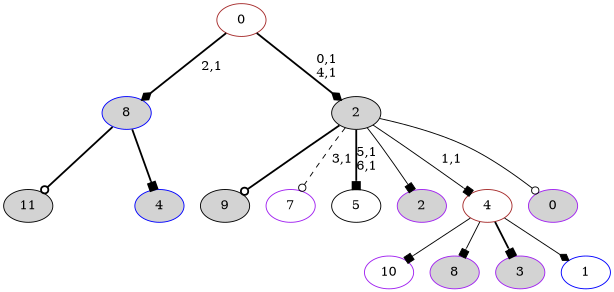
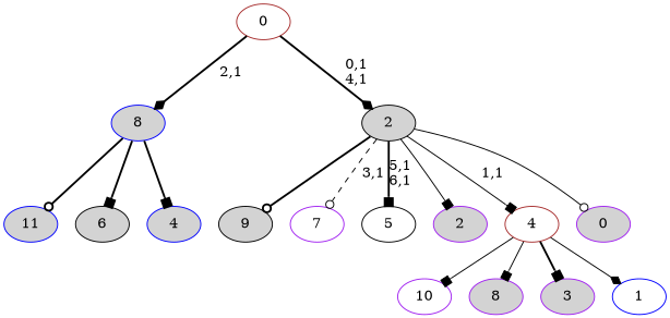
  digraph {
    node [color=purple fillcolor=lightgrey style=filled]
    edge [arrowhead=box style=bold]
-   n1 [color=black label=11]
+   n1 [color=blue label=11]
    n2 [fillcolor=white label=10]
    n3 [color=black label=9]
    n4 [label=8]
    n5 [fillcolor=white label=7]
+   n6 [color=black label=6]
    n7 [color=black fillcolor=white label=5]
    n8 [color=blue label=4]
    8 [color=blue]
    n10 [label=3]
    n11 [label=2]
    n12 [color=blue fillcolor=white label=1]
    4 [color=brown fillcolor=white]
    n14 [label=0]
    2 [color=black]
    0 [color=brown fillcolor=white]
    8 -> n1 [arrowhead=odot]
+   8 -> n6
    8 -> n8
    4 -> n2 [style=solid]
    4 -> n4 [style=solid]
    4 -> n10
    4 -> n12 [arrowhead=diamond style=solid]
    2 -> n3 [arrowhead=odot]
    2 -> n5 [arrowhead=odot label="3,1" style=dashed]
    2 -> n7 [label="5,1\n6,1"]
    2 -> n11 [style=solid]
    2 -> 4 [label="1,1" style=solid]
    2 -> n14 [arrowhead=odot style=solid]
    0 -> 8 [arrowhead=diamond label="2,1"]
    0 -> 2 [arrowhead=diamond label="0,1\n4,1"]
  }
